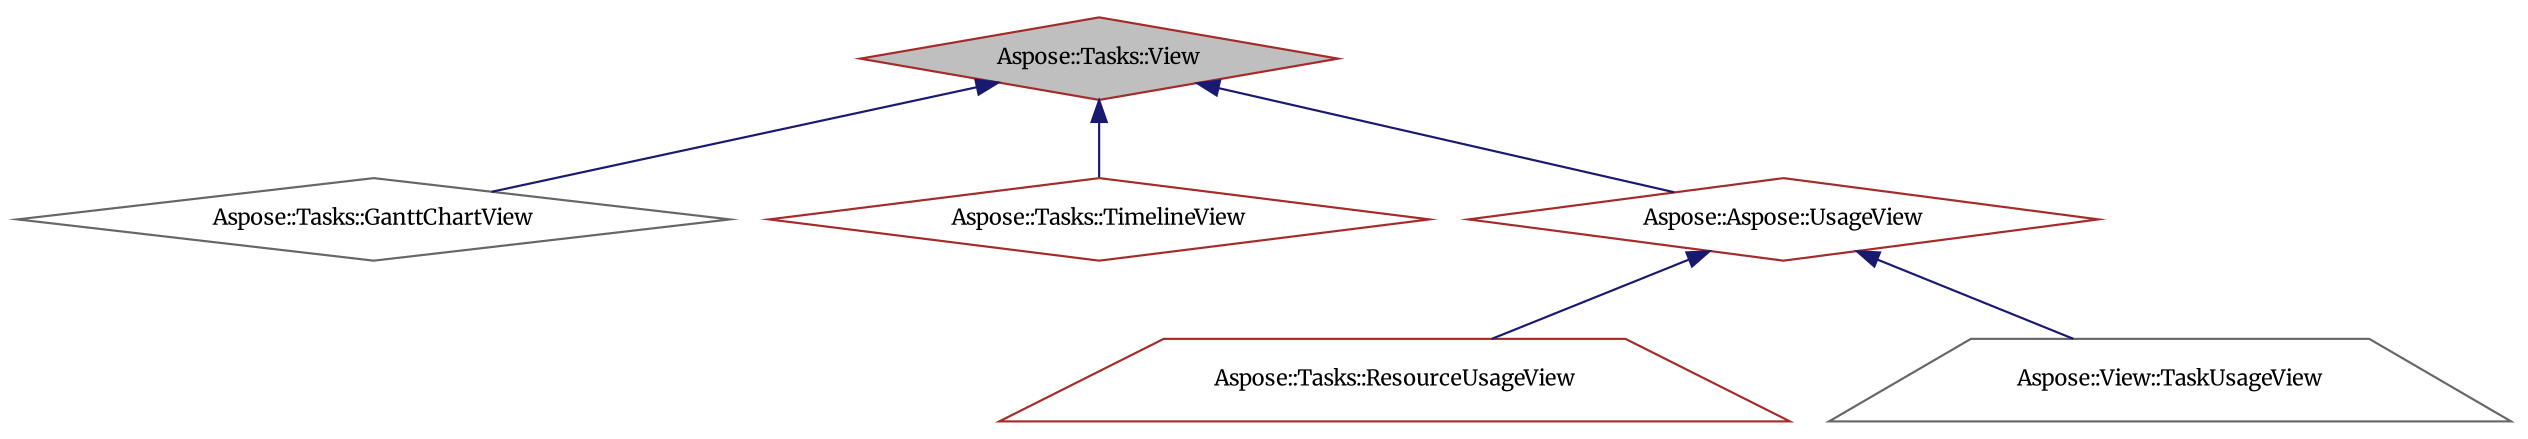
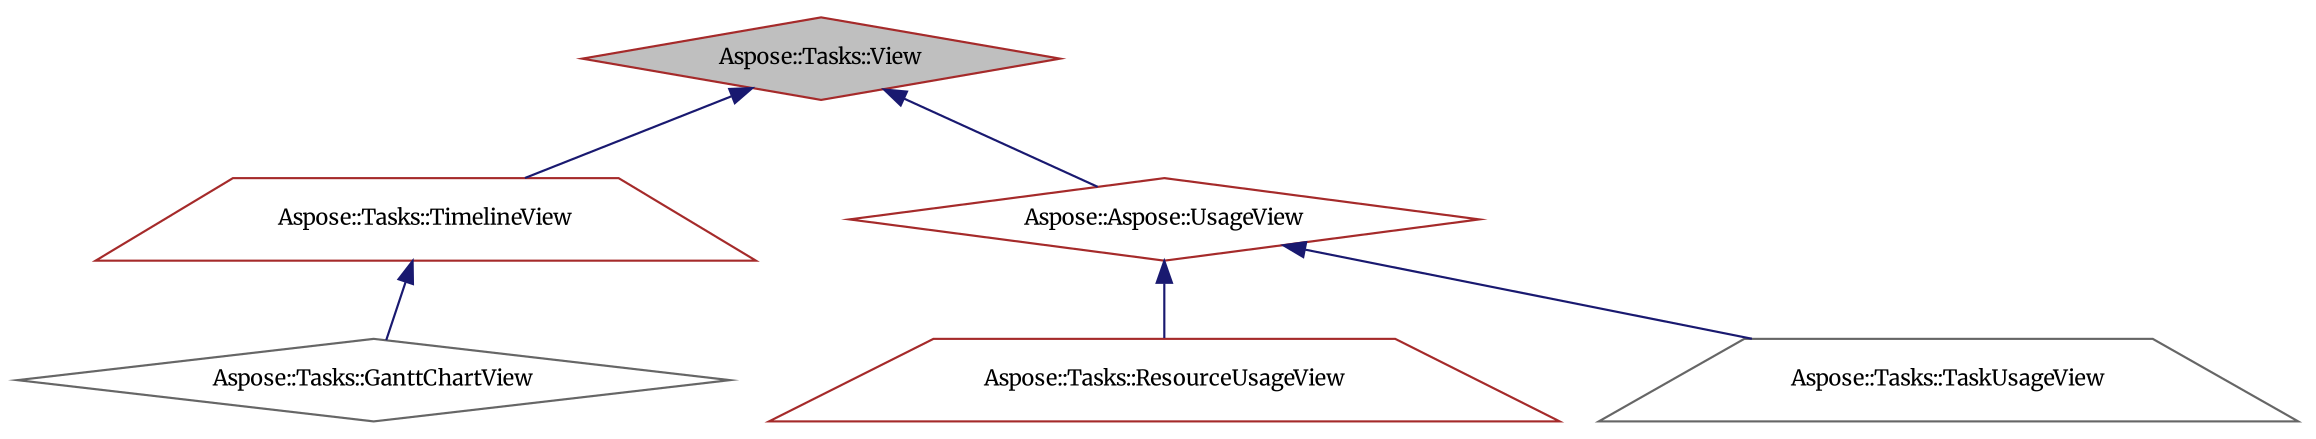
  digraph {
    fontname=Merriweather
    node [color=brown fillcolor=white fontname=Merriweather fontsize=10 shape=diamond style=filled]
    edge [color=midnightblue dir=back fontname=Merriweather fontsize=10 labelfontname=Helvetica labelfontsize=10 style=solid]
    n1 [fillcolor=grey75 fontcolor=black height=0.2 label="Aspose::Tasks::View" width=0.4]
    n2 [color=gray40 height=0.2 label="Aspose::Tasks::GanttChartView" width=0.4]
-   n3 [height=0.2 label="Aspose::Tasks::TimelineView" width=0.4]
+   n3 [height=0.2 label="Aspose::Tasks::TimelineView" shape=trapezium width=0.4]
    n4 [height=0.2 label="Aspose::Aspose::UsageView" width=0.4]
    n5 [height=0.2 label="Aspose::Tasks::ResourceUsageView" shape=trapezium width=0.4]
-   n6 [color=gray40 height=0.2 label="Aspose::View::TaskUsageView" shape=trapezium width=0.4]
-   n1 -> n2
+   n6 [color=gray40 height=0.2 label="Aspose::Tasks::TaskUsageView" shape=trapezium width=0.4]
+   n3 -> n2
    n1 -> n3
    n1 -> n4
    n4 -> n5
    n4 -> n6
  }
